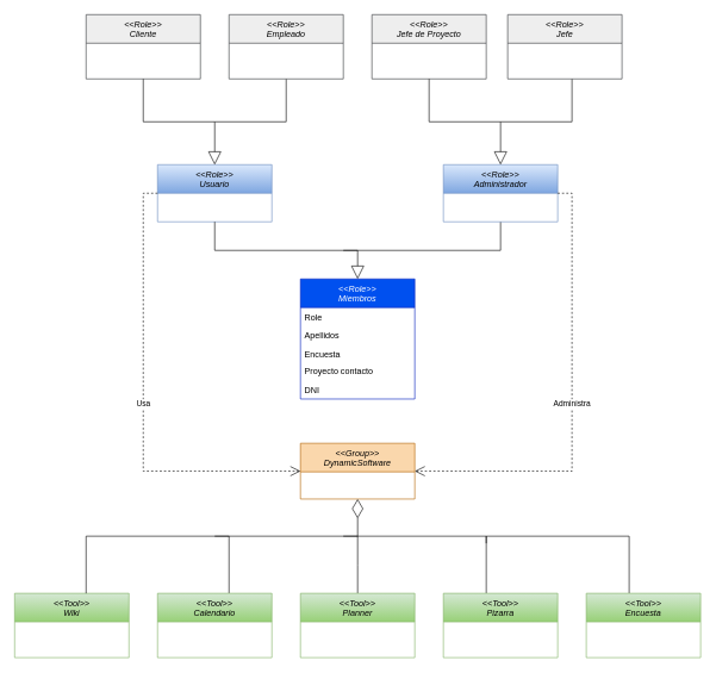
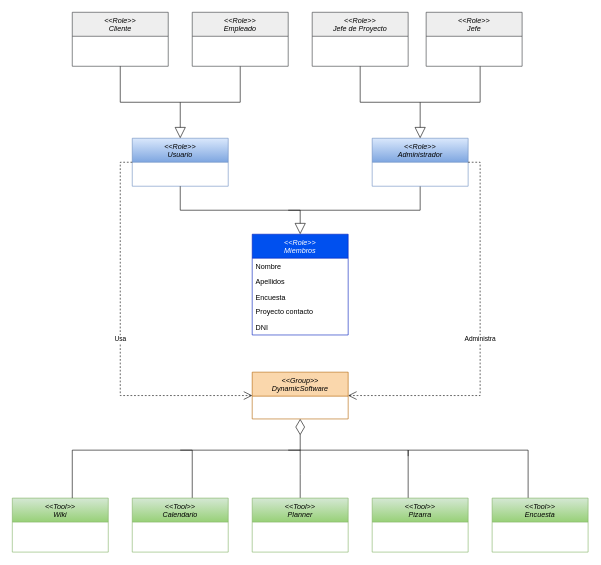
  <mxCell id="0" />
  <mxCell id="1" parent="0" />
  <mxCell id="2" value="&lt;&lt;Group&gt;&gt;&#10;DynamicSoftware" style="swimlane;fontStyle=2;align=center;verticalAlign=top;childLayout=stackLayout;horizontal=1;startSize=40;horizontalStack=0;resizeParent=1;resizeLast=0;collapsible=1;marginBottom=0;rounded=0;shadow=0;strokeWidth=1;fillColor=#fad7ac;strokeColor=#b46504;" parent="1" vertex="1"><mxGeometry x="420" y="620" width="160" height="78" as="geometry"><mxRectangle x="230" y="140" width="160" height="26" as="alternateBounds" /></mxGeometry></mxCell>
  <mxCell id="3" style="edgeStyle=orthogonalEdgeStyle;rounded=0;orthogonalLoop=1;jettySize=auto;html=1;endArrow=none;endFill=0;" edge="1" parent="1" source="4"><mxGeometry relative="1" as="geometry"><mxPoint x="500" y="750" as="targetPoint" /></mxGeometry></mxCell>
  <mxCell id="4" value="&lt;&lt;Tool&gt;&gt;&#10;Planner" style="swimlane;fontStyle=2;align=center;verticalAlign=top;childLayout=stackLayout;horizontal=1;startSize=40;horizontalStack=0;resizeParent=1;resizeLast=0;collapsible=1;marginBottom=0;rounded=0;shadow=0;strokeWidth=1;gradientColor=#97d077;fillColor=#d5e8d4;strokeColor=#82b366;" parent="1" vertex="1"><mxGeometry x="420" y="830" width="160" height="90" as="geometry"><mxRectangle x="230" y="140" width="160" height="26" as="alternateBounds" /></mxGeometry></mxCell>
  <mxCell id="5" style="edgeStyle=orthogonalEdgeStyle;rounded=0;orthogonalLoop=1;jettySize=auto;html=1;endArrow=none;endFill=0;" edge="1" parent="1" source="6"><mxGeometry relative="1" as="geometry"><mxPoint x="300" y="750" as="targetPoint" /><Array as="points"><mxPoint x="320" y="750" /></Array></mxGeometry></mxCell>
  <mxCell id="6" value="&lt;&lt;Tool&gt;&gt;&#10;Calendario" style="swimlane;fontStyle=2;align=center;verticalAlign=top;childLayout=stackLayout;horizontal=1;startSize=40;horizontalStack=0;resizeParent=1;resizeLast=0;collapsible=1;marginBottom=0;rounded=0;shadow=0;strokeWidth=1;gradientColor=#97d077;fillColor=#d5e8d4;strokeColor=#82b366;" parent="1" vertex="1"><mxGeometry x="220" y="830" width="160" height="90" as="geometry"><mxRectangle x="230" y="140" width="160" height="26" as="alternateBounds" /></mxGeometry></mxCell>
  <mxCell id="7" value="&lt;&lt;Tool&gt;&gt;&#10;Wiki" style="swimlane;fontStyle=2;align=center;verticalAlign=top;childLayout=stackLayout;horizontal=1;startSize=40;horizontalStack=0;resizeParent=1;resizeLast=0;collapsible=1;marginBottom=0;rounded=0;shadow=0;strokeWidth=1;gradientColor=#97d077;fillColor=#d5e8d4;strokeColor=#82b366;" parent="1" vertex="1"><mxGeometry x="20" y="830" width="160" height="90" as="geometry"><mxRectangle x="230" y="140" width="160" height="26" as="alternateBounds" /></mxGeometry></mxCell>
  <mxCell id="8" style="edgeStyle=orthogonalEdgeStyle;rounded=0;orthogonalLoop=1;jettySize=auto;html=1;endArrow=none;endFill=0;" edge="1" parent="1" source="9"><mxGeometry relative="1" as="geometry"><mxPoint x="480" y="750" as="targetPoint" /><Array as="points"><mxPoint x="680" y="750" /></Array></mxGeometry></mxCell>
  <mxCell id="9" value="&lt;&lt;Tool&gt;&gt;&#10;Pizarra" style="swimlane;fontStyle=2;align=center;verticalAlign=top;childLayout=stackLayout;horizontal=1;startSize=40;horizontalStack=0;resizeParent=1;resizeLast=0;collapsible=1;marginBottom=0;rounded=0;shadow=0;strokeWidth=1;gradientColor=#97d077;fillColor=#d5e8d4;strokeColor=#82b366;" parent="1" vertex="1"><mxGeometry x="620" y="830" width="160" height="90" as="geometry"><mxRectangle x="230" y="140" width="160" height="26" as="alternateBounds" /></mxGeometry></mxCell>
  <mxCell id="10" style="edgeStyle=orthogonalEdgeStyle;rounded=0;orthogonalLoop=1;jettySize=auto;html=1;endArrow=none;endFill=0;" edge="1" parent="1" source="11"><mxGeometry relative="1" as="geometry"><mxPoint x="680" y="760" as="targetPoint" /><Array as="points"><mxPoint x="880" y="750" /><mxPoint x="680" y="750" /></Array></mxGeometry></mxCell>
  <mxCell id="11" value="&lt;&lt;Tool&gt;&gt;&#10;Encuesta" style="swimlane;fontStyle=2;align=center;verticalAlign=top;childLayout=stackLayout;horizontal=1;startSize=40;horizontalStack=0;resizeParent=1;resizeLast=0;collapsible=1;marginBottom=0;rounded=0;shadow=0;strokeWidth=1;gradientColor=#97d077;fillColor=#d5e8d4;strokeColor=#82b366;" parent="1" vertex="1"><mxGeometry x="820" y="830" width="160" height="90" as="geometry"><mxRectangle x="230" y="140" width="160" height="26" as="alternateBounds" /></mxGeometry></mxCell>
  <mxCell id="12" value="&lt;&lt;Role&gt;&gt;&#10;Miembros" style="swimlane;fontStyle=2;align=center;verticalAlign=top;childLayout=stackLayout;horizontal=1;startSize=40;horizontalStack=0;resizeParent=1;resizeLast=0;collapsible=1;marginBottom=0;rounded=0;shadow=0;strokeWidth=1;fillColor=#0050ef;strokeColor=#001DBC;fontColor=#ffffff;" parent="1" vertex="1"><mxGeometry x="420" y="390" width="160" height="168" as="geometry"><mxRectangle x="230" y="140" width="160" height="26" as="alternateBounds" /></mxGeometry></mxCell>
- <mxCell id="13" value="Role" style="text;align=left;verticalAlign=top;spacingLeft=4;spacingRight=4;overflow=hidden;rotatable=0;points=[[0,0.5],[1,0.5]];portConstraint=eastwest;" parent="12" vertex="1"><mxGeometry y="40" width="160" height="26" as="geometry" /></mxCell>
+ <mxCell id="13" value="Nombre" style="text;align=left;verticalAlign=top;spacingLeft=4;spacingRight=4;overflow=hidden;rotatable=0;points=[[0,0.5],[1,0.5]];portConstraint=eastwest;" parent="12" vertex="1"><mxGeometry y="40" width="160" height="26" as="geometry" /></mxCell>
  <mxCell id="14" value="Apellidos" style="text;align=left;verticalAlign=top;spacingLeft=4;spacingRight=4;overflow=hidden;rotatable=0;points=[[0,0.5],[1,0.5]];portConstraint=eastwest;rounded=0;shadow=0;html=0;" parent="12" vertex="1"><mxGeometry y="66" width="160" height="26" as="geometry" /></mxCell>
  <mxCell id="15" value="Encuesta " style="text;align=left;verticalAlign=top;spacingLeft=4;spacingRight=4;overflow=hidden;rotatable=0;points=[[0,0.5],[1,0.5]];portConstraint=eastwest;rounded=0;shadow=0;html=0;" parent="12" vertex="1"><mxGeometry y="92" width="160" height="24" as="geometry" /></mxCell>
  <mxCell id="16" value="Proyecto contacto" style="text;align=left;verticalAlign=top;spacingLeft=4;spacingRight=4;overflow=hidden;rotatable=0;points=[[0,0.5],[1,0.5]];portConstraint=eastwest;rounded=0;shadow=0;html=0;" parent="12" vertex="1"><mxGeometry y="116" width="160" height="26" as="geometry" /></mxCell>
  <mxCell id="17" value="DNI" style="text;align=left;verticalAlign=top;spacingLeft=4;spacingRight=4;overflow=hidden;rotatable=0;points=[[0,0.5],[1,0.5]];portConstraint=eastwest;rounded=0;shadow=0;html=0;" parent="12" vertex="1"><mxGeometry y="142" width="160" height="26" as="geometry" /></mxCell>
  <mxCell id="18" value="&lt;&lt;Role&gt;&gt;&#10;Cliente" style="swimlane;fontStyle=2;align=center;verticalAlign=top;childLayout=stackLayout;horizontal=1;startSize=40;horizontalStack=0;resizeParent=1;resizeLast=0;collapsible=1;marginBottom=0;rounded=0;shadow=0;strokeWidth=1;fillColor=#eeeeee;strokeColor=#36393d;" parent="1" vertex="1"><mxGeometry x="120" y="20" width="160" height="90" as="geometry"><mxRectangle x="230" y="140" width="160" height="26" as="alternateBounds" /></mxGeometry></mxCell>
  <mxCell id="19" style="edgeStyle=orthogonalEdgeStyle;rounded=0;orthogonalLoop=1;jettySize=auto;html=1;endArrow=none;endFill=0;" edge="1" parent="1" source="20"><mxGeometry relative="1" as="geometry"><mxPoint x="300" y="170" as="targetPoint" /><Array as="points"><mxPoint x="400" y="170" /></Array></mxGeometry></mxCell>
  <mxCell id="20" value="&lt;&lt;Role&gt;&gt;&#10;Empleado" style="swimlane;fontStyle=2;align=center;verticalAlign=top;childLayout=stackLayout;horizontal=1;startSize=40;horizontalStack=0;resizeParent=1;resizeLast=0;collapsible=1;marginBottom=0;rounded=0;shadow=0;strokeWidth=1;fillColor=#eeeeee;strokeColor=#36393d;" parent="1" vertex="1"><mxGeometry x="320" y="20" width="160" height="90" as="geometry"><mxRectangle x="230" y="140" width="160" height="26" as="alternateBounds" /></mxGeometry></mxCell>
  <mxCell id="21" value="&lt;&lt;Role&gt;&gt;&#10;Jefe de Proyecto" style="swimlane;fontStyle=2;align=center;verticalAlign=top;childLayout=stackLayout;horizontal=1;startSize=40;horizontalStack=0;resizeParent=1;resizeLast=0;collapsible=1;marginBottom=0;rounded=0;shadow=0;strokeWidth=1;fillColor=#eeeeee;strokeColor=#36393d;" parent="1" vertex="1"><mxGeometry x="520" y="20" width="160" height="90" as="geometry"><mxRectangle x="230" y="140" width="160" height="26" as="alternateBounds" /></mxGeometry></mxCell>
  <mxCell id="22" style="edgeStyle=orthogonalEdgeStyle;rounded=0;orthogonalLoop=1;jettySize=auto;html=1;endArrow=none;endFill=0;" edge="1" parent="1" source="23"><mxGeometry relative="1" as="geometry"><mxPoint x="700" y="170" as="targetPoint" /><Array as="points"><mxPoint x="800" y="170" /></Array></mxGeometry></mxCell>
  <mxCell id="23" value="&lt;&lt;Role&gt;&gt;&#10;Jefe" style="swimlane;fontStyle=2;align=center;verticalAlign=top;childLayout=stackLayout;horizontal=1;startSize=40;horizontalStack=0;resizeParent=1;resizeLast=0;collapsible=1;marginBottom=0;rounded=0;shadow=0;strokeWidth=1;fillColor=#eeeeee;strokeColor=#36393d;" parent="1" vertex="1"><mxGeometry x="710" y="20" width="160" height="90" as="geometry"><mxRectangle x="230" y="140" width="160" height="26" as="alternateBounds" /></mxGeometry></mxCell>
  <mxCell id="24" value="&lt;&lt;Role&gt;&gt;&#10;Usuario" style="swimlane;fontStyle=2;align=center;verticalAlign=top;childLayout=stackLayout;horizontal=1;startSize=40;horizontalStack=0;resizeParent=1;resizeLast=0;collapsible=1;marginBottom=0;rounded=0;shadow=0;strokeWidth=1;fillColor=#dae8fc;strokeColor=#6c8ebf;gradientColor=#7ea6e0;" vertex="1" parent="1"><mxGeometry x="220" y="230" width="160" height="80" as="geometry"><mxRectangle x="230" y="140" width="160" height="26" as="alternateBounds" /></mxGeometry></mxCell>
  <mxCell id="25" style="edgeStyle=orthogonalEdgeStyle;rounded=0;orthogonalLoop=1;jettySize=auto;html=1;endArrow=none;endFill=0;" edge="1" parent="1" source="26"><mxGeometry relative="1" as="geometry"><mxPoint x="480" y="350" as="targetPoint" /><Array as="points"><mxPoint x="700" y="350" /></Array></mxGeometry></mxCell>
  <mxCell id="26" value="&lt;&lt;Role&gt;&gt;&#10;Administrador" style="swimlane;fontStyle=2;align=center;verticalAlign=top;childLayout=stackLayout;horizontal=1;startSize=40;horizontalStack=0;resizeParent=1;resizeLast=0;collapsible=1;marginBottom=0;rounded=0;shadow=0;strokeWidth=1;fillColor=#dae8fc;strokeColor=#6c8ebf;gradientColor=#7ea6e0;" vertex="1" parent="1"><mxGeometry x="620" y="230" width="160" height="80" as="geometry"><mxRectangle x="230" y="140" width="160" height="26" as="alternateBounds" /></mxGeometry></mxCell>
  <mxCell id="27" value="" style="endArrow=block;endSize=16;endFill=0;html=1;rounded=0;edgeStyle=orthogonalEdgeStyle;" edge="1" parent="1" source="18" target="24"><mxGeometry width="160" relative="1" as="geometry"><mxPoint x="210" y="170" as="sourcePoint" /><mxPoint x="370" y="170" as="targetPoint" /></mxGeometry></mxCell>
  <mxCell id="28" value="" style="endArrow=block;endSize=16;endFill=0;html=1;rounded=0;edgeStyle=orthogonalEdgeStyle;" edge="1" parent="1" source="21" target="26"><mxGeometry width="160" relative="1" as="geometry"><mxPoint x="600" y="170" as="sourcePoint" /><mxPoint x="760" y="170" as="targetPoint" /></mxGeometry></mxCell>
  <mxCell id="29" value="" style="endArrow=block;endSize=16;endFill=0;html=1;rounded=0;edgeStyle=orthogonalEdgeStyle;" edge="1" parent="1" source="24" target="12"><mxGeometry width="160" relative="1" as="geometry"><mxPoint x="310" y="360" as="sourcePoint" /><mxPoint x="470" y="360" as="targetPoint" /><Array as="points"><mxPoint x="300" y="350" /><mxPoint x="500" y="350" /></Array></mxGeometry></mxCell>
  <mxCell id="30" value="" style="endArrow=diamondThin;endFill=0;endSize=24;html=1;rounded=0;edgeStyle=orthogonalEdgeStyle;" edge="1" parent="1" source="7" target="2"><mxGeometry width="160" relative="1" as="geometry"><mxPoint x="160" y="790" as="sourcePoint" /><mxPoint x="320" y="790" as="targetPoint" /><Array as="points"><mxPoint x="120" y="750" /><mxPoint x="500" y="750" /></Array></mxGeometry></mxCell>
  <mxCell id="31" value="Administra" style="endArrow=open;endSize=12;dashed=1;html=1;rounded=0;edgeStyle=orthogonalEdgeStyle;" edge="1" parent="1" source="26" target="2"><mxGeometry width="160" relative="1" as="geometry"><mxPoint x="710" y="560" as="sourcePoint" /><mxPoint x="870" y="560" as="targetPoint" /><Array as="points"><mxPoint x="800" y="270" /><mxPoint x="800" y="659" /></Array></mxGeometry></mxCell>
  <mxCell id="32" value="Usa" style="endArrow=open;endSize=12;dashed=1;html=1;rounded=0;edgeStyle=orthogonalEdgeStyle;" edge="1" parent="1" source="24" target="2"><mxGeometry width="160" relative="1" as="geometry"><mxPoint x="-50" y="570" as="sourcePoint" /><mxPoint x="110" y="570" as="targetPoint" /><Array as="points"><mxPoint x="200" y="270" /><mxPoint x="200" y="659" /></Array></mxGeometry></mxCell>
